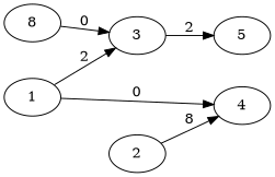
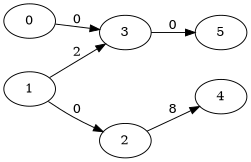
  digraph {
    rankdir=LR
-   0 [label=8]
+   0
    3
    5
    1
    4
    2
    0 -> 3 [label=0]
-   3 -> 5 [label=2]
+   3 -> 5 [label=0]
    1 -> 3 [label=2]
-   1 -> 4 [label=0]
+   1 -> 2 [label=0]
    2 -> 4 [label=8]
  }
